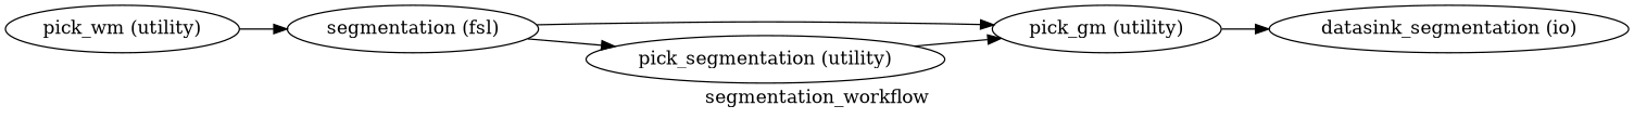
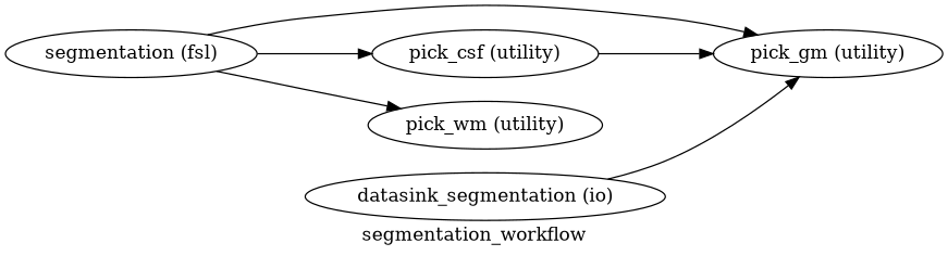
  digraph {
    label=segmentation_workflow
    rankdir=LR
    n1 [label="segmentation (fsl)"]
    n2 [label="pick_gm (utility)"]
-   n3 [label="pick_segmentation (utility)"]
+   n3 [label="pick_csf (utility)"]
    n4 [label="pick_wm (utility)"]
    n5 [label="datasink_segmentation (io)"]
    n1 -> n2
    n1 -> n3
-   n4 -> n1
-   n2 -> n5
+   n1 -> n4
+   n5 -> n2
    n3 -> n2
  }
